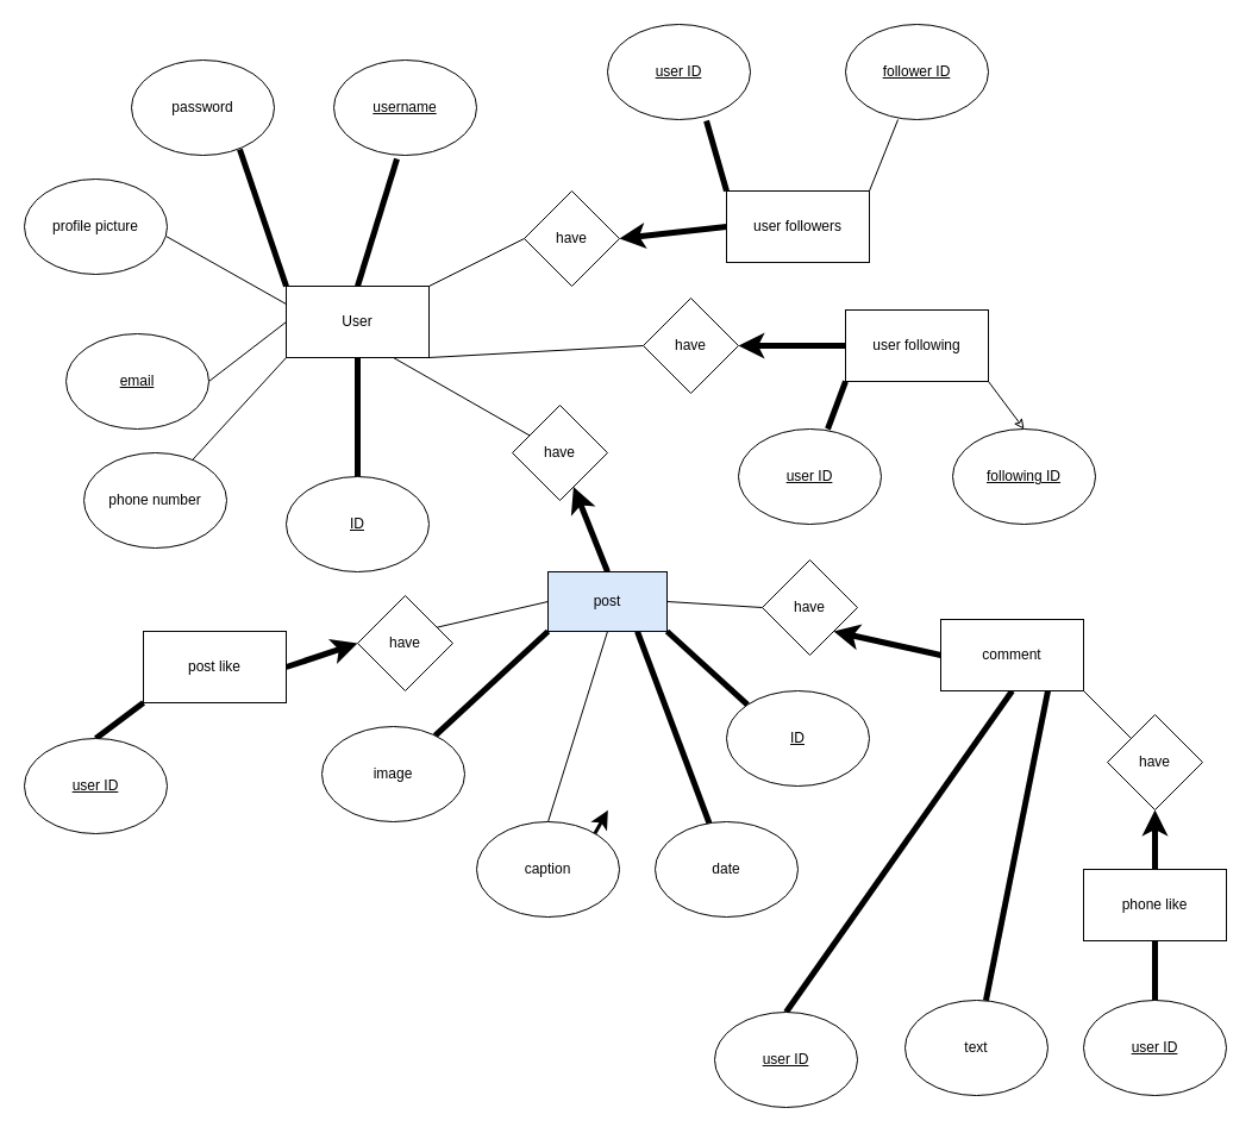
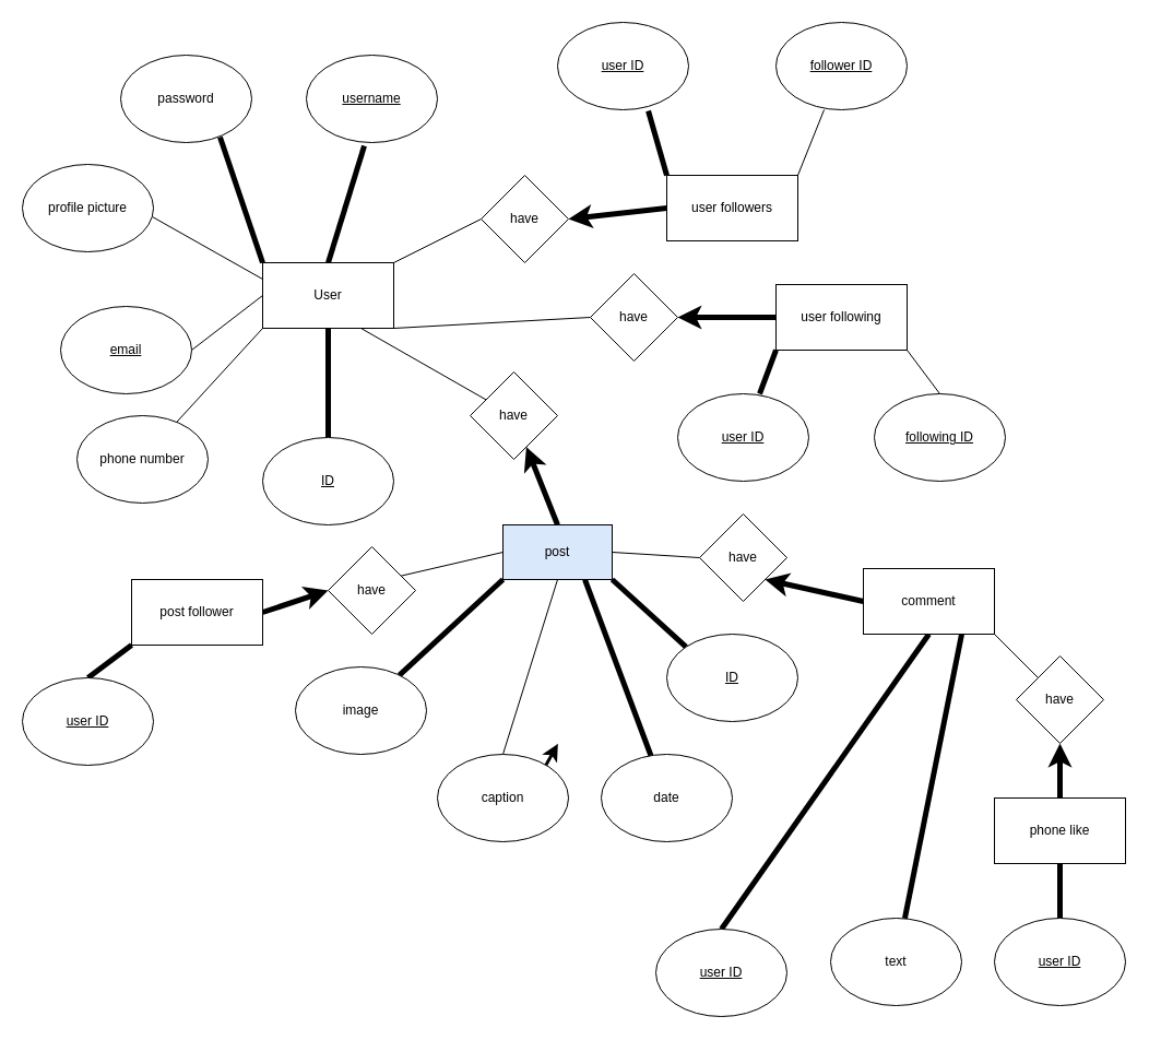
  <mxCell id="0" />
  <mxCell id="1" parent="0" />
  <mxCell id="2" style="edgeStyle=none;html=1;exitX=0;exitY=0;exitDx=0;exitDy=0;entryX=0.758;entryY=0.938;entryDx=0;entryDy=0;entryPerimeter=0;endArrow=none;endFill=0;strokeWidth=5;" parent="1" source="11" target="12" edge="1"><mxGeometry relative="1" as="geometry" /></mxCell>
  <mxCell id="3" style="edgeStyle=none;html=1;exitX=0.5;exitY=1;exitDx=0;exitDy=0;entryX=0.5;entryY=0;entryDx=0;entryDy=0;endArrow=none;endFill=0;strokeWidth=5;" parent="1" source="11" target="16" edge="1"><mxGeometry relative="1" as="geometry" /></mxCell>
  <mxCell id="4" style="edgeStyle=none;html=1;exitX=0;exitY=0.5;exitDx=0;exitDy=0;entryX=1;entryY=0.5;entryDx=0;entryDy=0;endArrow=none;endFill=0;" parent="1" source="11" target="13" edge="1"><mxGeometry relative="1" as="geometry" /></mxCell>
  <mxCell id="5" style="edgeStyle=none;html=1;exitX=0;exitY=1;exitDx=0;exitDy=0;endArrow=none;endFill=0;" parent="1" source="11" target="14" edge="1"><mxGeometry relative="1" as="geometry" /></mxCell>
  <mxCell id="6" style="edgeStyle=none;html=1;exitX=0.5;exitY=0;exitDx=0;exitDy=0;entryX=0.442;entryY=1.038;entryDx=0;entryDy=0;entryPerimeter=0;endArrow=none;endFill=0;strokeWidth=5;" parent="1" source="11" target="15" edge="1"><mxGeometry relative="1" as="geometry" /></mxCell>
  <mxCell id="7" style="edgeStyle=none;html=1;exitX=1;exitY=1;exitDx=0;exitDy=0;entryX=0;entryY=0.5;entryDx=0;entryDy=0;strokeWidth=1;endArrow=none;endFill=0;" parent="1" source="11" target="18" edge="1"><mxGeometry relative="1" as="geometry" /></mxCell>
  <mxCell id="8" style="edgeStyle=none;html=1;exitX=1;exitY=0;exitDx=0;exitDy=0;entryX=0;entryY=0.5;entryDx=0;entryDy=0;strokeWidth=1;endArrow=none;endFill=0;" parent="1" source="11" target="17" edge="1"><mxGeometry relative="1" as="geometry" /></mxCell>
  <mxCell id="9" style="edgeStyle=none;html=1;exitX=0.75;exitY=1;exitDx=0;exitDy=0;strokeWidth=1;endArrow=none;endFill=0;" parent="1" source="11" target="37" edge="1"><mxGeometry relative="1" as="geometry" /></mxCell>
  <mxCell id="10" style="edgeStyle=none;html=1;exitX=0;exitY=0.25;exitDx=0;exitDy=0;entryX=0.992;entryY=0.6;entryDx=0;entryDy=0;entryPerimeter=0;strokeWidth=1;endArrow=none;endFill=0;" parent="1" source="11" target="61" edge="1"><mxGeometry relative="1" as="geometry" /></mxCell>
  <mxCell id="11" value="User" style="rounded=0;whiteSpace=wrap;html=1;" parent="1" vertex="1"><mxGeometry x="240" y="240" width="120" height="60" as="geometry" /></mxCell>
  <mxCell id="12" value="password" style="ellipse;whiteSpace=wrap;html=1;" parent="1" vertex="1"><mxGeometry x="110" y="50" width="120" height="80" as="geometry" /></mxCell>
  <mxCell id="13" value="&lt;u&gt;email&lt;/u&gt;" style="ellipse;whiteSpace=wrap;html=1;" parent="1" vertex="1"><mxGeometry x="55" y="280" width="120" height="80" as="geometry" /></mxCell>
  <mxCell id="14" value="phone number" style="ellipse;whiteSpace=wrap;html=1;" parent="1" vertex="1"><mxGeometry x="70" y="380" width="120" height="80" as="geometry" /></mxCell>
  <mxCell id="15" value="&lt;u&gt;username&lt;/u&gt;" style="ellipse;whiteSpace=wrap;html=1;" parent="1" vertex="1"><mxGeometry x="280" y="50" width="120" height="80" as="geometry" /></mxCell>
  <mxCell id="16" value="&lt;u&gt;ID&lt;/u&gt;" style="ellipse;whiteSpace=wrap;html=1;" parent="1" vertex="1"><mxGeometry x="240" y="400" width="120" height="80" as="geometry" /></mxCell>
  <mxCell id="17" value="have&lt;br&gt;" style="rhombus;whiteSpace=wrap;html=1;" parent="1" vertex="1"><mxGeometry x="440" y="160" width="80" height="80" as="geometry" /></mxCell>
  <mxCell id="18" value="have" style="rhombus;whiteSpace=wrap;html=1;" parent="1" vertex="1"><mxGeometry x="540" y="250" width="80" height="80" as="geometry" /></mxCell>
  <mxCell id="19" style="edgeStyle=none;html=1;exitX=0;exitY=0;exitDx=0;exitDy=0;entryX=0.692;entryY=1.013;entryDx=0;entryDy=0;entryPerimeter=0;strokeWidth=5;endArrow=none;endFill=0;" parent="1" source="22" target="27" edge="1"><mxGeometry relative="1" as="geometry" /></mxCell>
  <mxCell id="20" style="edgeStyle=none;html=1;exitX=1;exitY=0;exitDx=0;exitDy=0;entryX=0.367;entryY=1;entryDx=0;entryDy=0;entryPerimeter=0;strokeWidth=1;endArrow=none;endFill=0;" parent="1" source="22" target="30" edge="1"><mxGeometry relative="1" as="geometry" /></mxCell>
  <mxCell id="21" style="edgeStyle=none;html=1;exitX=0;exitY=0.5;exitDx=0;exitDy=0;entryX=1;entryY=0.5;entryDx=0;entryDy=0;endArrow=classic;endFill=1;strokeWidth=5;" edge="1" parent="1" source="22" target="17"><mxGeometry relative="1" as="geometry" /></mxCell>
  <mxCell id="22" value="user followers" style="rounded=0;whiteSpace=wrap;html=1;" parent="1" vertex="1"><mxGeometry x="610" y="160" width="120" height="60" as="geometry" /></mxCell>
  <mxCell id="23" style="edgeStyle=none;html=1;exitX=0;exitY=1;exitDx=0;exitDy=0;entryX=0.625;entryY=0;entryDx=0;entryDy=0;entryPerimeter=0;strokeWidth=5;endArrow=none;endFill=0;" parent="1" source="26" target="29" edge="1"><mxGeometry relative="1" as="geometry" /></mxCell>
- <mxCell id="24" style="edgeStyle=none;html=1;exitX=1;exitY=1;exitDx=0;exitDy=0;entryX=0.5;entryY=0;entryDx=0;entryDy=0;strokeWidth=1;endArrow=classic;endFill=0;" parent="1" source="26" target="28" edge="1"><mxGeometry relative="1" as="geometry" /></mxCell>
+ <mxCell id="24" style="edgeStyle=none;html=1;exitX=1;exitY=1;exitDx=0;exitDy=0;entryX=0.5;entryY=0;entryDx=0;entryDy=0;strokeWidth=1;endArrow=none;endFill=0;" parent="1" source="26" target="28" edge="1"><mxGeometry relative="1" as="geometry" /></mxCell>
  <mxCell id="25" style="edgeStyle=none;html=1;exitX=0;exitY=0.5;exitDx=0;exitDy=0;strokeWidth=5;endArrow=classic;endFill=1;" edge="1" parent="1" source="26" target="18"><mxGeometry relative="1" as="geometry" /></mxCell>
  <mxCell id="26" value="user following" style="rounded=0;whiteSpace=wrap;html=1;" parent="1" vertex="1"><mxGeometry x="710" y="260" width="120" height="60" as="geometry" /></mxCell>
  <mxCell id="27" value="user ID" style="ellipse;whiteSpace=wrap;html=1;fontStyle=4" parent="1" vertex="1"><mxGeometry x="510" y="20" width="120" height="80" as="geometry" /></mxCell>
  <mxCell id="28" value="following ID" style="ellipse;whiteSpace=wrap;html=1;fontStyle=4" parent="1" vertex="1"><mxGeometry x="800" y="360" width="120" height="80" as="geometry" /></mxCell>
  <mxCell id="29" value="&lt;u&gt;user ID&lt;/u&gt;" style="ellipse;whiteSpace=wrap;html=1;" parent="1" vertex="1"><mxGeometry x="620" y="360" width="120" height="80" as="geometry" /></mxCell>
  <mxCell id="30" value="follower ID" style="ellipse;whiteSpace=wrap;html=1;fontStyle=4" parent="1" vertex="1"><mxGeometry x="710" y="20" width="120" height="80" as="geometry" /></mxCell>
  <mxCell id="31" style="edgeStyle=none;html=1;exitX=0.5;exitY=0;exitDx=0;exitDy=0;strokeWidth=5;endArrow=classic;endFill=1;" parent="1" source="36" target="37" edge="1"><mxGeometry relative="1" as="geometry" /></mxCell>
  <mxCell id="32" style="edgeStyle=none;html=1;exitX=0.5;exitY=1;exitDx=0;exitDy=0;entryX=0.5;entryY=0;entryDx=0;entryDy=0;strokeWidth=1;endArrow=none;endFill=0;" parent="1" source="36" target="39" edge="1"><mxGeometry relative="1" as="geometry" /></mxCell>
  <mxCell id="33" style="edgeStyle=none;html=1;exitX=1;exitY=1;exitDx=0;exitDy=0;entryX=0;entryY=0;entryDx=0;entryDy=0;strokeWidth=5;endArrow=none;endFill=0;" parent="1" source="36" target="40" edge="1"><mxGeometry relative="1" as="geometry" /></mxCell>
  <mxCell id="34" style="edgeStyle=none;html=1;exitX=0;exitY=1;exitDx=0;exitDy=0;strokeWidth=5;endArrow=none;endFill=0;" parent="1" source="36" target="41" edge="1"><mxGeometry relative="1" as="geometry" /></mxCell>
  <mxCell id="35" style="edgeStyle=none;html=1;exitX=0.75;exitY=1;exitDx=0;exitDy=0;strokeWidth=5;endArrow=none;endFill=0;" edge="1" parent="1" source="36" target="62"><mxGeometry relative="1" as="geometry" /></mxCell>
  <mxCell id="36" value="post" style="rounded=0;whiteSpace=wrap;html=1;fillColor=#dae8fc;" parent="1" vertex="1"><mxGeometry x="460" y="480" width="100" height="50" as="geometry" /></mxCell>
  <mxCell id="37" value="have" style="rhombus;whiteSpace=wrap;html=1;" parent="1" vertex="1"><mxGeometry x="430" y="340" width="80" height="80" as="geometry" /></mxCell>
  <mxCell id="38" style="edgeStyle=none;html=1;exitX=0.5;exitY=1;exitDx=0;exitDy=0;strokeWidth=3;endArrow=classic;endFill=1;" edge="1" parent="1" source="39"><mxGeometry relative="1" as="geometry"><mxPoint x="510.333" y="680.333" as="targetPoint" /></mxGeometry></mxCell>
  <mxCell id="39" value="caption&lt;br&gt;" style="ellipse;whiteSpace=wrap;html=1;" parent="1" vertex="1"><mxGeometry x="400" y="690" width="120" height="80" as="geometry" /></mxCell>
  <mxCell id="40" value="&lt;u&gt;ID&lt;/u&gt;" style="ellipse;whiteSpace=wrap;html=1;" parent="1" vertex="1"><mxGeometry x="610" y="580" width="120" height="80" as="geometry" /></mxCell>
  <mxCell id="41" value="image" style="ellipse;whiteSpace=wrap;html=1;direction=west;" parent="1" vertex="1"><mxGeometry x="270" y="610" width="120" height="80" as="geometry" /></mxCell>
  <mxCell id="42" style="edgeStyle=none;html=1;exitX=0;exitY=1;exitDx=0;exitDy=0;entryX=0.5;entryY=0;entryDx=0;entryDy=0;strokeWidth=5;endArrow=none;endFill=0;" parent="1" source="44" target="45" edge="1"><mxGeometry relative="1" as="geometry" /></mxCell>
  <mxCell id="43" style="edgeStyle=none;html=1;exitX=1;exitY=0.5;exitDx=0;exitDy=0;entryX=0;entryY=0.5;entryDx=0;entryDy=0;strokeWidth=5;endArrow=classic;endFill=1;" parent="1" source="44" target="52" edge="1"><mxGeometry relative="1" as="geometry" /></mxCell>
- <mxCell id="44" value="post like&lt;br&gt;" style="rounded=0;whiteSpace=wrap;html=1;" parent="1" vertex="1"><mxGeometry x="120" y="530" width="120" height="60" as="geometry" /></mxCell>
+ <mxCell id="44" value="post follower&lt;br&gt;" style="rounded=0;whiteSpace=wrap;html=1;" parent="1" vertex="1"><mxGeometry x="120" y="530" width="120" height="60" as="geometry" /></mxCell>
  <mxCell id="45" value="&lt;u&gt;user ID&lt;/u&gt;" style="ellipse;whiteSpace=wrap;html=1;" parent="1" vertex="1"><mxGeometry x="20" y="620" width="120" height="80" as="geometry" /></mxCell>
  <mxCell id="46" style="edgeStyle=none;html=1;exitX=1;exitY=1;exitDx=0;exitDy=0;strokeWidth=1;endArrow=none;endFill=0;" parent="1" source="50" target="55" edge="1"><mxGeometry relative="1" as="geometry"><mxPoint x="952.381" y="634.49" as="targetPoint" /></mxGeometry></mxCell>
  <mxCell id="47" style="edgeStyle=none;html=1;exitX=0.5;exitY=1;exitDx=0;exitDy=0;entryX=0.5;entryY=0;entryDx=0;entryDy=0;strokeWidth=5;endArrow=none;endFill=0;" parent="1" source="50" target="60" edge="1"><mxGeometry relative="1" as="geometry" /></mxCell>
  <mxCell id="48" style="edgeStyle=none;html=1;exitX=0;exitY=0.5;exitDx=0;exitDy=0;entryX=1;entryY=1;entryDx=0;entryDy=0;strokeWidth=5;endArrow=classic;endFill=1;" parent="1" source="50" target="54" edge="1"><mxGeometry relative="1" as="geometry" /></mxCell>
  <mxCell id="49" style="edgeStyle=none;html=1;exitX=0.75;exitY=1;exitDx=0;exitDy=0;strokeWidth=5;endArrow=none;endFill=0;" edge="1" parent="1" source="50" target="63"><mxGeometry relative="1" as="geometry" /></mxCell>
  <mxCell id="50" value="comment&lt;br&gt;" style="rounded=0;whiteSpace=wrap;html=1;" parent="1" vertex="1"><mxGeometry x="790" y="520" width="120" height="60" as="geometry" /></mxCell>
  <mxCell id="51" value="" style="edgeStyle=none;html=1;exitX=0;exitY=0.5;exitDx=0;exitDy=0;entryX=1;entryY=0.25;entryDx=0;entryDy=0;strokeWidth=1;endArrow=none;endFill=0;" parent="1" source="36" target="52" edge="1"><mxGeometry relative="1" as="geometry"><mxPoint x="460" y="505" as="sourcePoint" /><mxPoint x="240" y="545" as="targetPoint" /></mxGeometry></mxCell>
  <mxCell id="52" value="have&lt;br&gt;" style="rhombus;whiteSpace=wrap;html=1;" parent="1" vertex="1"><mxGeometry x="300" y="500" width="80" height="80" as="geometry" /></mxCell>
  <mxCell id="53" value="" style="edgeStyle=none;html=1;exitX=1;exitY=0.5;exitDx=0;exitDy=0;entryX=0;entryY=0.5;entryDx=0;entryDy=0;strokeWidth=1;endArrow=none;endFill=0;" parent="1" source="36" target="54" edge="1"><mxGeometry relative="1" as="geometry"><mxPoint x="560" y="505" as="sourcePoint" /><mxPoint x="790" y="550" as="targetPoint" /></mxGeometry></mxCell>
  <mxCell id="54" value="have" style="rhombus;whiteSpace=wrap;html=1;" parent="1" vertex="1"><mxGeometry x="640" y="470" width="80" height="80" as="geometry" /></mxCell>
  <mxCell id="55" value="have" style="rhombus;whiteSpace=wrap;html=1;" parent="1" vertex="1"><mxGeometry x="930.001" y="600" width="80" height="80" as="geometry" /></mxCell>
  <mxCell id="56" style="edgeStyle=none;html=1;exitX=0.5;exitY=0;exitDx=0;exitDy=0;strokeWidth=5;endArrow=classic;endFill=1;" parent="1" source="58" target="55" edge="1"><mxGeometry relative="1" as="geometry" /></mxCell>
  <mxCell id="57" value="" style="edgeStyle=none;html=1;strokeWidth=5;endArrow=none;endFill=0;" parent="1" source="58" target="59" edge="1"><mxGeometry relative="1" as="geometry" /></mxCell>
  <mxCell id="58" value="phone like&lt;br&gt;" style="rounded=0;whiteSpace=wrap;html=1;" parent="1" vertex="1"><mxGeometry x="910" y="730" width="120" height="60" as="geometry" /></mxCell>
  <mxCell id="59" value="&lt;u&gt;user ID&lt;/u&gt;" style="ellipse;whiteSpace=wrap;html=1;" parent="1" vertex="1"><mxGeometry x="910" y="840" width="120" height="80" as="geometry" /></mxCell>
  <mxCell id="60" value="user ID" style="ellipse;whiteSpace=wrap;html=1;fontStyle=4" parent="1" vertex="1"><mxGeometry x="600" y="850" width="120" height="80" as="geometry" /></mxCell>
  <mxCell id="61" value="profile picture&lt;br&gt;" style="ellipse;whiteSpace=wrap;html=1;" parent="1" vertex="1"><mxGeometry x="20" y="150" width="120" height="80" as="geometry" /></mxCell>
  <mxCell id="62" value="date" style="ellipse;whiteSpace=wrap;html=1;" vertex="1" parent="1"><mxGeometry x="550" y="690" width="120" height="80" as="geometry" /></mxCell>
  <mxCell id="63" value="text" style="ellipse;whiteSpace=wrap;html=1;" vertex="1" parent="1"><mxGeometry x="760" y="840" width="120" height="80" as="geometry" /></mxCell>
